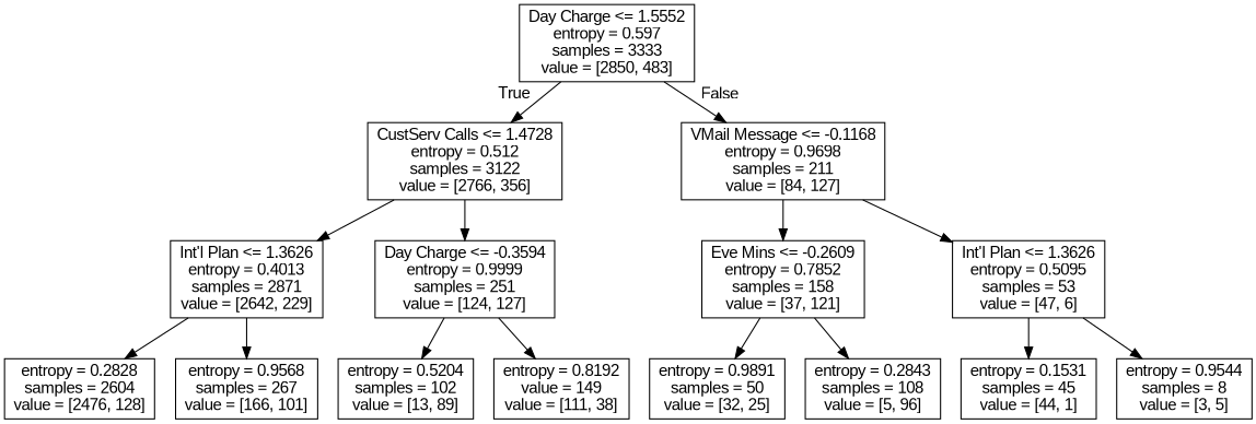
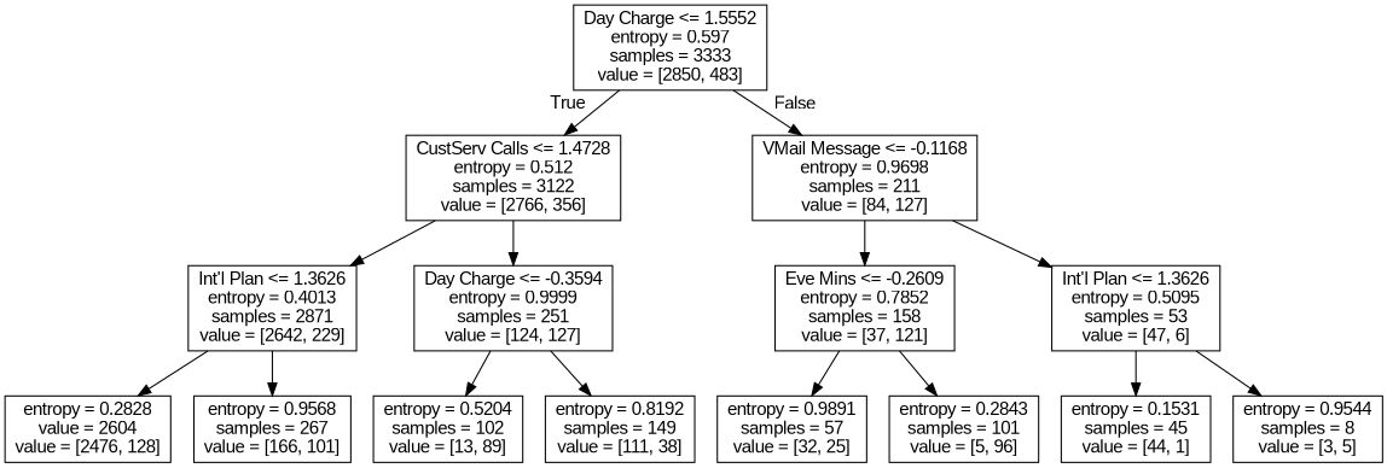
  digraph {
    fontname="Liberation Sans"
    node [fontname="Liberation Sans" shape=box]
    edge [fontname="Liberation Sans"]
    n1 [label="Day Charge <= 1.5552\nentropy = 0.597\nsamples = 3333\nvalue = [2850, 483]"]
    n2 [label="CustServ Calls <= 1.4728\nentropy = 0.512\nsamples = 3122\nvalue = [2766, 356]"]
    n3 [label="VMail Message <= -0.1168\nentropy = 0.9698\nsamples = 211\nvalue = [84, 127]"]
    n4 [label="Int'l Plan <= 1.3626\nentropy = 0.4013\nsamples = 2871\nvalue = [2642, 229]"]
    n5 [label="Day Charge <= -0.3594\nentropy = 0.9999\nsamples = 251\nvalue = [124, 127]"]
    n6 [label="Eve Mins <= -0.2609\nentropy = 0.7852\nsamples = 158\nvalue = [37, 121]"]
    n7 [label="Int'l Plan <= 1.3626\nentropy = 0.5095\nsamples = 53\nvalue = [47, 6]"]
-   n8 [label="entropy = 0.2828\nsamples = 2604\nvalue = [2476, 128]"]
+   n8 [label="entropy = 0.2828\nvalue = 2604\nvalue = [2476, 128]"]
    n9 [label="entropy = 0.9568\nsamples = 267\nvalue = [166, 101]"]
    n10 [label="entropy = 0.5204\nsamples = 102\nvalue = [13, 89]"]
-   n11 [label="entropy = 0.8192\nvalue = 149\nvalue = [111, 38]"]
-   n12 [label="entropy = 0.9891\nsamples = 50\nvalue = [32, 25]"]
-   n13 [label="entropy = 0.2843\nsamples = 108\nvalue = [5, 96]"]
+   n11 [label="entropy = 0.8192\nsamples = 149\nvalue = [111, 38]"]
+   n12 [label="entropy = 0.9891\nsamples = 57\nvalue = [32, 25]"]
+   n13 [label="entropy = 0.2843\nsamples = 101\nvalue = [5, 96]"]
    n14 [label="entropy = 0.1531\nsamples = 45\nvalue = [44, 1]"]
    n15 [label="entropy = 0.9544\nsamples = 8\nvalue = [3, 5]"]
    n1 -> n2 [headlabel=True labelangle=45 labeldistance=2.5]
    n1 -> n3 [headlabel=False labelangle=-45 labeldistance=2.5]
    n2 -> n4
    n2 -> n5
    n3 -> n6
    n3 -> n7
    n4 -> n8
    n4 -> n9
    n5 -> n10
    n5 -> n11
    n6 -> n12
    n6 -> n13
    n7 -> n14
    n7 -> n15
  }
